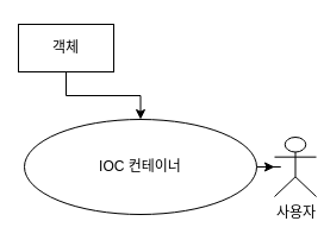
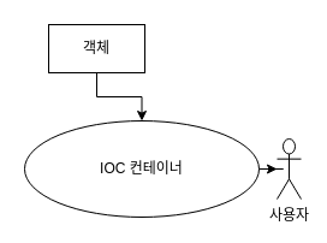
  <mxCell id="0" />
  <mxCell id="1" parent="0" />
  <mxCell id="2" value="" style="edgeStyle=orthogonalEdgeStyle;rounded=0;orthogonalLoop=1;jettySize=auto;html=1;" edge="1" parent="1" source="3" target="6"><mxGeometry relative="1" as="geometry" /></mxCell>
  <mxCell id="3" value="IOC 컨테이너" style="ellipse;whiteSpace=wrap;html=1;" vertex="1" parent="1"><mxGeometry x="20" y="100" width="195" height="80" as="geometry" /></mxCell>
  <mxCell id="4" value="" style="edgeStyle=orthogonalEdgeStyle;rounded=0;orthogonalLoop=1;jettySize=auto;html=1;" edge="1" parent="1" source="5" target="3"><mxGeometry relative="1" as="geometry" /></mxCell>
- <mxCell id="5" value="객체" style="rounded=0;whiteSpace=wrap;html=1;" vertex="1" parent="1"><mxGeometry x="15" y="20" width="80" height="40" as="geometry" /></mxCell>
- <mxCell id="6" value="사용자" style="shape=umlActor;verticalLabelPosition=bottom;verticalAlign=top;html=1;outlineConnect=0;" vertex="1" parent="1"><mxGeometry x="230" y="115" width="35" height="50" as="geometry" /></mxCell>
+ <mxCell id="5" value="객체" style="rounded=0;whiteSpace=wrap;html=1;" vertex="1" parent="1"><mxGeometry x="40" y="20" width="80" height="40" as="geometry" /></mxCell>
+ <mxCell id="6" value="사용자" style="shape=umlActor;verticalLabelPosition=bottom;verticalAlign=top;html=1;outlineConnect=0;" vertex="1" parent="1"><mxGeometry x="230" y="115" width="20" height="50" as="geometry" /></mxCell>
